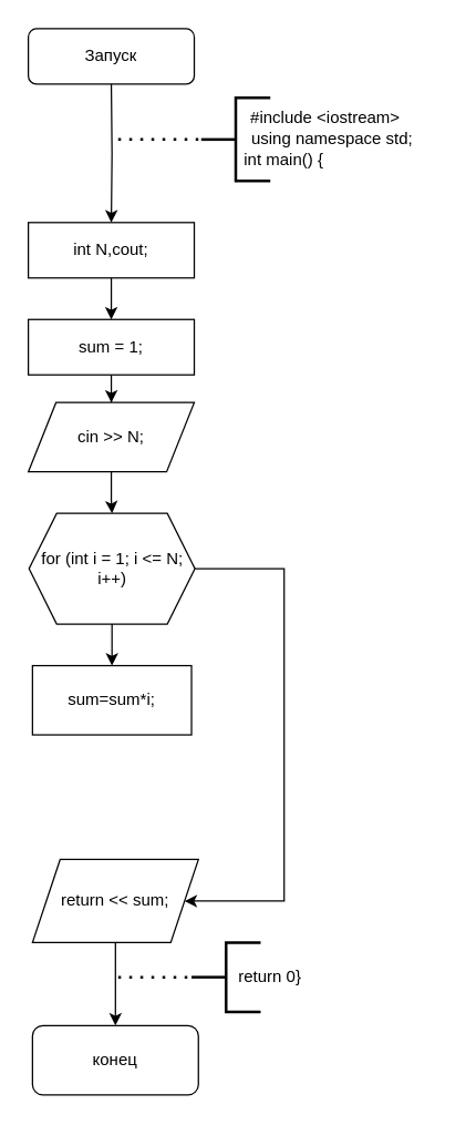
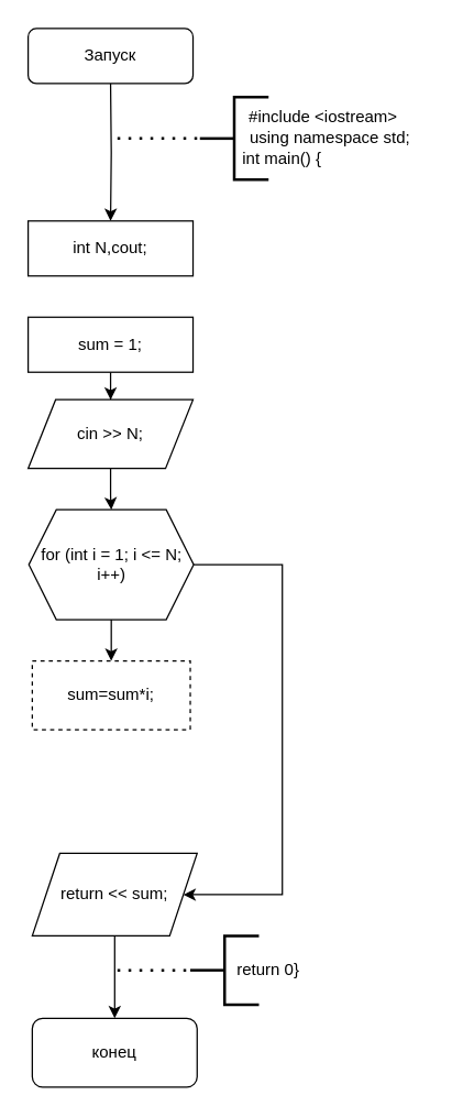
  <mxCell id="0" />
  <mxCell id="1" parent="0" />
  <mxCell id="2" style="edgeStyle=orthogonalEdgeStyle;rounded=0;orthogonalLoop=1;jettySize=auto;html=1;entryX=0.5;entryY=0;entryDx=0;entryDy=0;" edge="1" parent="1" target="5"><mxGeometry relative="1" as="geometry"><mxPoint x="80" y="60" as="sourcePoint" /></mxGeometry></mxCell>
  <mxCell id="3" value="" style="strokeWidth=2;html=1;shape=mxgraph.flowchart.annotation_2;align=left;labelPosition=right;pointerEvents=1;" vertex="1" parent="1"><mxGeometry x="145" y="70" width="50" height="60" as="geometry" /></mxCell>
- <mxCell id="4" style="edgeStyle=orthogonalEdgeStyle;rounded=0;orthogonalLoop=1;jettySize=auto;html=1;entryX=0.5;entryY=0;entryDx=0;entryDy=0;" edge="1" parent="1" source="5" target="7"><mxGeometry relative="1" as="geometry" /></mxCell>
  <mxCell id="5" value="int N,cout;" style="rounded=0;whiteSpace=wrap;html=1;" vertex="1" parent="1"><mxGeometry x="20" y="160" width="120" height="40" as="geometry" /></mxCell>
  <mxCell id="6" style="edgeStyle=orthogonalEdgeStyle;rounded=0;orthogonalLoop=1;jettySize=auto;html=1;entryX=0.5;entryY=0;entryDx=0;entryDy=0;" edge="1" parent="1" source="7" target="9"><mxGeometry relative="1" as="geometry" /></mxCell>
  <mxCell id="7" value="sum = 1;" style="rounded=0;whiteSpace=wrap;html=1;" vertex="1" parent="1"><mxGeometry x="20" y="230" width="120" height="40" as="geometry" /></mxCell>
  <mxCell id="8" style="edgeStyle=orthogonalEdgeStyle;rounded=0;orthogonalLoop=1;jettySize=auto;html=1;entryX=0.5;entryY=0;entryDx=0;entryDy=0;" edge="1" parent="1" source="9" target="12"><mxGeometry relative="1" as="geometry" /></mxCell>
  <mxCell id="9" value="cin &gt;&gt; N;" style="shape=parallelogram;perimeter=parallelogramPerimeter;whiteSpace=wrap;html=1;fixedSize=1;" vertex="1" parent="1"><mxGeometry x="20" y="290" width="120" height="50" as="geometry" /></mxCell>
  <mxCell id="10" style="edgeStyle=orthogonalEdgeStyle;rounded=0;orthogonalLoop=1;jettySize=auto;html=1;entryX=0.5;entryY=0;entryDx=0;entryDy=0;" edge="1" parent="1" source="12" target="13"><mxGeometry relative="1" as="geometry" /></mxCell>
  <mxCell id="11" style="edgeStyle=orthogonalEdgeStyle;rounded=0;orthogonalLoop=1;jettySize=auto;html=1;entryX=1;entryY=0.5;entryDx=0;entryDy=0;" edge="1" parent="1" source="12" target="16"><mxGeometry relative="1" as="geometry"><mxPoint x="185" y="670" as="targetPoint" /><Array as="points"><mxPoint x="205" y="410" /><mxPoint x="205" y="650" /></Array></mxGeometry></mxCell>
  <mxCell id="12" value="for (int i = 1; i &lt;= N; i++)" style="shape=hexagon;perimeter=hexagonPerimeter2;whiteSpace=wrap;html=1;fixedSize=1;" vertex="1" parent="1"><mxGeometry x="20.5" y="370" width="120" height="80" as="geometry" /></mxCell>
- <mxCell id="13" value="sum=sum*i;" style="rounded=0;whiteSpace=wrap;html=1;" vertex="1" parent="1"><mxGeometry x="23" y="480" width="115" height="50" as="geometry" /></mxCell>
+ <mxCell id="13" value="sum=sum*i;" style="rounded=0;whiteSpace=wrap;html=1;dashed=1;" vertex="1" parent="1"><mxGeometry x="23" y="480" width="115" height="50" as="geometry" /></mxCell>
  <mxCell id="14" value="" style="endArrow=none;dashed=1;html=1;dashPattern=1 3;strokeWidth=2;rounded=0;entryX=0;entryY=0.5;entryDx=0;entryDy=0;entryPerimeter=0;" edge="1" parent="1" target="3"><mxGeometry width="50" height="50" relative="1" as="geometry"><mxPoint x="85" y="100" as="sourcePoint" /><mxPoint x="215" y="170" as="targetPoint" /></mxGeometry></mxCell>
  <mxCell id="15" style="edgeStyle=orthogonalEdgeStyle;rounded=0;orthogonalLoop=1;jettySize=auto;html=1;" edge="1" parent="1" source="16" target="18"><mxGeometry relative="1" as="geometry" /></mxCell>
  <mxCell id="16" value="return &amp;lt;&amp;lt; sum;" style="shape=parallelogram;perimeter=parallelogramPerimeter;whiteSpace=wrap;html=1;fixedSize=1;" vertex="1" parent="1"><mxGeometry x="23" y="620" width="120" height="60" as="geometry" /></mxCell>
  <mxCell id="17" value="Запуск" style="rounded=1;whiteSpace=wrap;html=1;" vertex="1" parent="1"><mxGeometry x="20" y="20" width="120" height="40" as="geometry" /></mxCell>
  <mxCell id="18" value="конец" style="rounded=1;whiteSpace=wrap;html=1;" vertex="1" parent="1"><mxGeometry x="23" y="740" width="120" height="50" as="geometry" /></mxCell>
  <mxCell id="19" value="" style="strokeWidth=2;html=1;shape=mxgraph.flowchart.annotation_2;align=left;labelPosition=right;pointerEvents=1;" vertex="1" parent="1"><mxGeometry x="138" y="680" width="50" height="50" as="geometry" /></mxCell>
  <mxCell id="20" value="return 0}" style="text;html=1;strokeColor=none;fillColor=none;align=center;verticalAlign=middle;whiteSpace=wrap;rounded=0;" vertex="1" parent="1"><mxGeometry x="165" y="690" width="60" height="30" as="geometry" /></mxCell>
  <mxCell id="21" value="" style="endArrow=none;dashed=1;html=1;dashPattern=1 3;strokeWidth=2;rounded=0;entryX=0;entryY=0.5;entryDx=0;entryDy=0;entryPerimeter=0;" edge="1" parent="1" target="19"><mxGeometry width="50" height="50" relative="1" as="geometry"><mxPoint x="85" y="705" as="sourcePoint" /><mxPoint x="155" y="660" as="targetPoint" /></mxGeometry></mxCell>
  <mxCell id="22" value="#include &amp;lt;iostream&amp;gt;" style="text;html=1;strokeColor=none;fillColor=none;align=center;verticalAlign=middle;whiteSpace=wrap;rounded=0;" vertex="1" parent="1"><mxGeometry x="175" y="70" width="120" height="30" as="geometry" /></mxCell>
  <mxCell id="23" value="using namespace std;" style="text;html=1;strokeColor=none;fillColor=none;align=center;verticalAlign=middle;whiteSpace=wrap;rounded=0;" vertex="1" parent="1"><mxGeometry x="165" y="85" width="150" height="30" as="geometry" /></mxCell>
  <mxCell id="24" value="int main() {" style="text;html=1;strokeColor=none;fillColor=none;align=center;verticalAlign=middle;whiteSpace=wrap;rounded=0;" vertex="1" parent="1"><mxGeometry x="175" y="100" width="60" height="30" as="geometry" /></mxCell>
